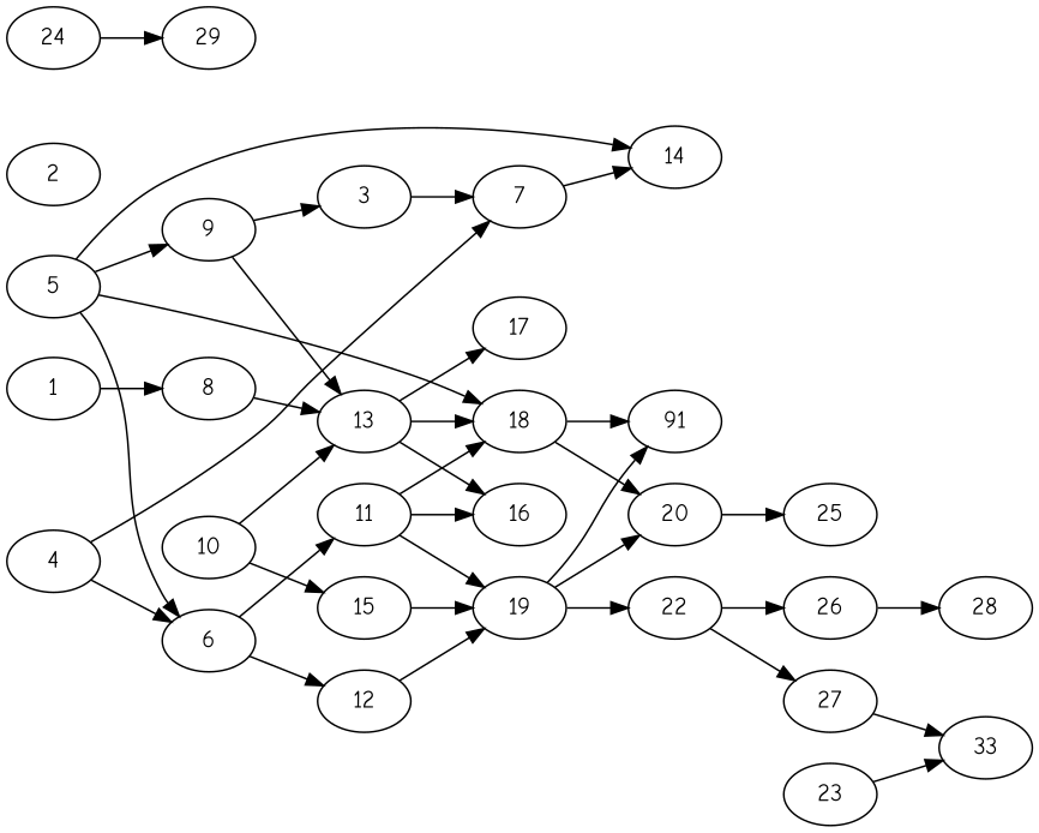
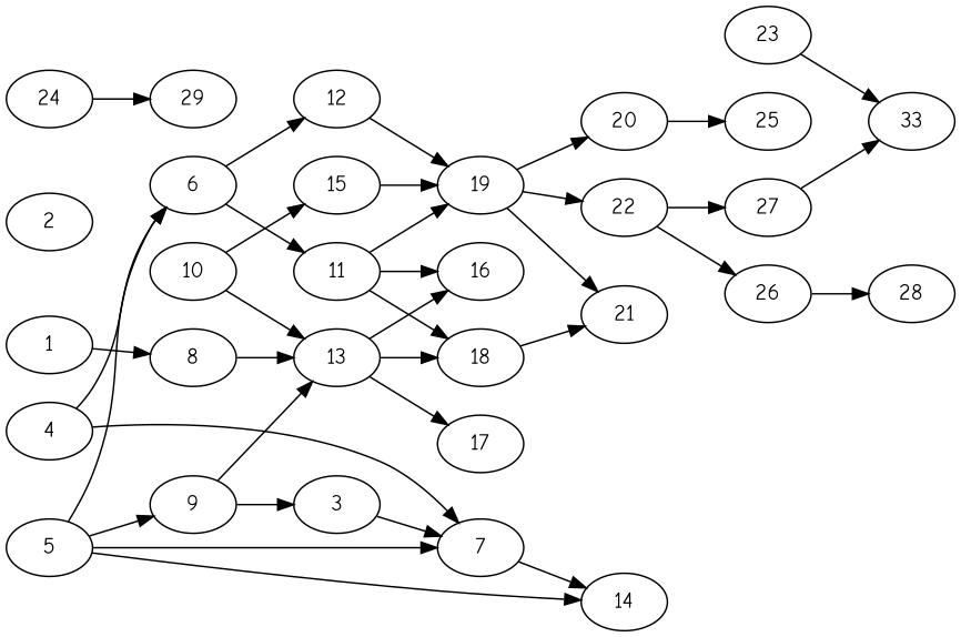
  digraph {
    fontname="Comic Neue"
    rankdir=LR
    node [alpha=0.04 compute_size=782757789696 fontname="Comic Neue" result_size=0]
    edge [fontname="Comic Neue"]
    1 [alpha=0.06 compute_size=687544836868 ram=27737408 result_size=1024 trans_size=2942]
    8 [alpha=0.10 compute_size=68719476736 ram=39192896 result_size=74752 trans_size=875465]
    13 [alpha=0.16 ram=4658528 result_size=54272 trans_size=515881]
    16 [alpha=0.12 compute_size=42427973632 ram=2927216 trans_size=394847]
    17 [compute_size=28991029248 ram=20023328 trans_size=527517]
    18 [alpha=0.03 ram=10970768 result_size=54272 trans_size=627803]
    2 [alpha=0.06 compute_size=1073741824000 ram=13511504 trans_size=797621]
    3 [alpha=0.06 compute_size=9881247744 ram=14830976 result_size=13312 trans_size=901424]
    7 [alpha=0.15 compute_size=7397046272 ram=40008656 result_size=9216 trans_size=796470]
    14 [alpha=0.07 compute_size=134217728000 ram=42894704 trans_size=706574]
    9 [alpha=0.14 ram=26140736 result_size=54272 trans_size=18735]
    4 [ram=24038768 result_size=54272 trans_size=373076]
    6 [alpha=0.09 compute_size=28991029248 ram=28621280 result_size=29696 trans_size=586436]
    11 [alpha=0.14 ram=42696704 result_size=54272 trans_size=262145]
    12 [alpha=0.01 compute_size=231928233984 ram=4634768 result_size=13312 trans_size=763703]
    19 [alpha=0.13 compute_size=64161841152 ram=26270624 result_size=74752 trans_size=724381]
    5 [alpha=0.07 compute_size=24007270400 ram=14134016 result_size=1024 trans_size=724573]
    10 [compute_size=668799683867 ram=23647520 result_size=9216 trans_size=824123]
    15 [ram=1926128 result_size=54272 trans_size=122857]
    20 [alpha=0.11 compute_size=31771648000 ram=49753424 result_size=1024 trans_size=270329]
-   21 [alpha=0.02 compute_size=368293445632 ram=20796320 result_size=9216 trans_size=973929 label=91]
+   21 [alpha=0.02 compute_size=368293445632 ram=20796320 result_size=9216 trans_size=973929]
    22 [alpha=0.12 compute_size=27908831232 ram=15225392 result_size=54272 trans_size=628922]
    25 [alpha=0.20 compute_size=1436155904 ram=30240128 trans_size=919774]
    26 [alpha=0.12 compute_size=42229907456 ram=49674224 result_size=70656 trans_size=25960]
    27 [alpha=0.02 compute_size=231928233984 ram=26685632 result_size=13312 trans_size=185516]
    23 [alpha=0.16 compute_size=2837901312 ram=40992320 result_size=29696 trans_size=546731]
    n27 [alpha=0.18 compute_size=368293445632 label=33 ram=50882816 trans_size=310929]
    24 [alpha=0.01 compute_size=1073741824000 ram=29250128 result_size=1024 trans_size=74392]
    29 [alpha=0.05 compute_size=1073741824000 ram=11884736 trans_size=573584]
    28 [alpha=0.03 compute_size=28991029248 ram=25085792 trans_size=985917]
    1 -> 8
    8 -> 13
    13 -> 16
    13 -> 17
    13 -> 18
-   18 -> 20
    18 -> 21
    3 -> 7
    7 -> 14
    9 -> 13
    9 -> 3
    4 -> 7
    4 -> 6
    6 -> 11
    6 -> 12
    11 -> 16
    11 -> 18
    11 -> 19
    12 -> 19
    19 -> 20
    19 -> 21
    19 -> 22
-   5 -> 18
+   5 -> 7
    5 -> 14
    5 -> 9
    5 -> 6
    10 -> 13
    10 -> 15
    15 -> 19
    20 -> 25
    22 -> 26
    22 -> 27
    26 -> 28
    27 -> n27
    23 -> n27
    24 -> 29
  }
